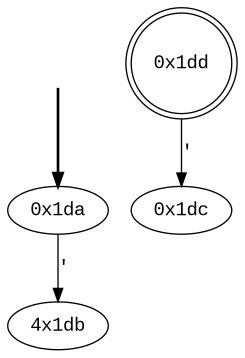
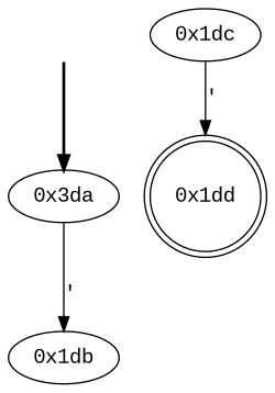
  digraph {
    fontname="Liberation Mono"
    node [fontname="Liberation Mono"]
    edge [fontname="Liberation Mono"]
    fake [style=invisible]
-   "0x1da" [root=true]
-   "0x1db" [label="4x1db"]
+   "0x1da" [root=true label="0x3da"]
+   "0x1db"
    "0x1dd" [shape=doublecircle]
    "0x1dc"
    fake -> "0x1da" [style=bold]
    "0x1da" -> "0x1db" [label="'"]
-   "0x1dd" -> "0x1dc" [label="'"]
+   "0x1dc" -> "0x1dd" [label="'"]
  }
